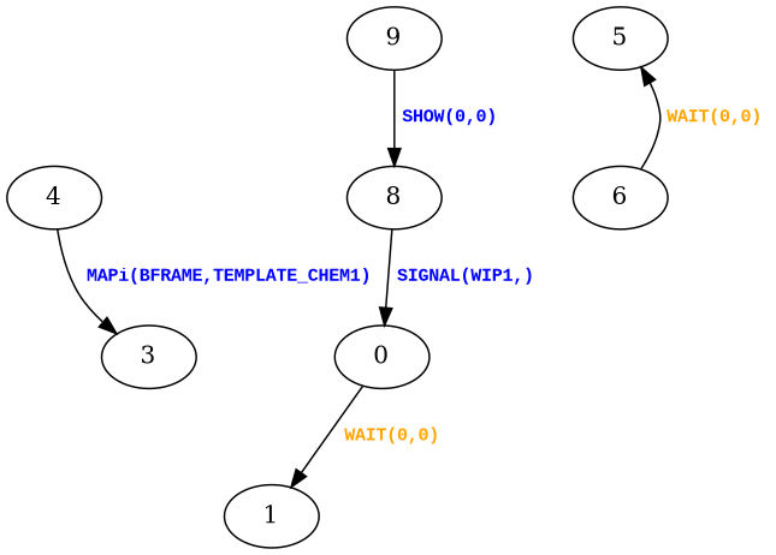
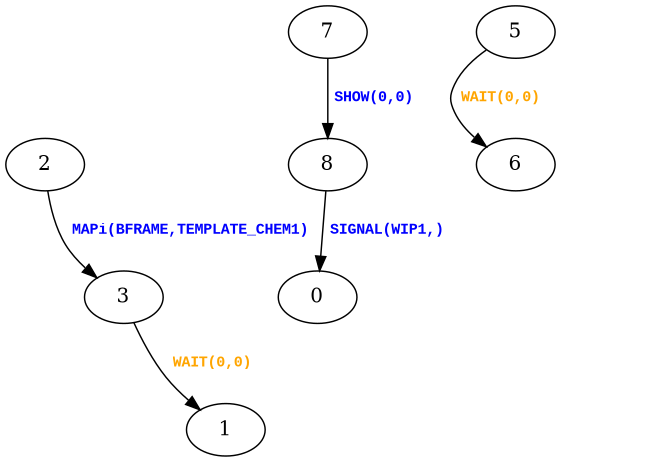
  digraph {
    node [shape=oval]
    edge [fontcolor=blue]
    0
    1
-   2 [label=4]
+   2
    3
    5
    6
-   7 [label=9]
+   7
    8
-   0 -> 1 [fontcolor=orange label=< <table border="0"><tr><td><font face="Courier New" point-size="10"><b>WAIT(0,0)<br align="left"/></b></font></td></tr> </table>>]
+   3 -> 1 [fontcolor=orange label=< <table border="0"><tr><td><font face="Courier New" point-size="10"><b>WAIT(0,0)<br align="left"/></b></font></td></tr> </table>>]
    2 -> 3 [label=< <table border="0"><tr><td><font face="Courier New" point-size="10"><b>MAPi(BFRAME,TEMPLATE_CHEM1)<br align="left"/></b></font></td></tr> </table>>]
-   6 -> 5 [fontcolor=orange label=< <table border="0"><tr><td><font face="Courier New" point-size="10"><b>WAIT(0,0)<br align="left"/></b></font></td></tr> </table>>]
+   5 -> 6 [fontcolor=orange label=< <table border="0"><tr><td><font face="Courier New" point-size="10"><b>WAIT(0,0)<br align="left"/></b></font></td></tr> </table>>]
    7 -> 8 [label=< <table border="0"><tr><td><font face="Courier New" point-size="10"><b>SHOW(0,0)<br align="left"/></b></font></td></tr> </table>>]
    8 -> 0 [label=< <table border="0"><tr><td><font face="Courier New" point-size="10"><b>SIGNAL(WIP1,)<br align="left"/></b></font></td></tr> </table>>]
  }
